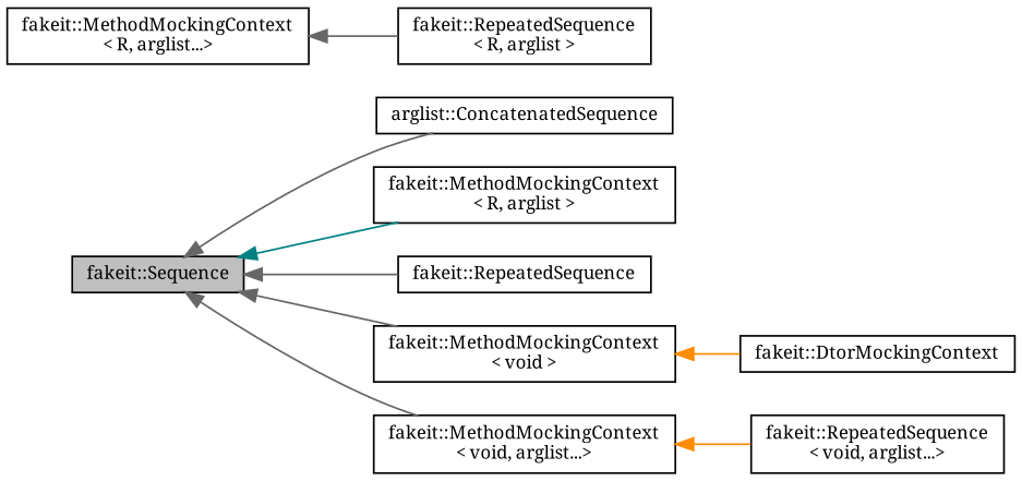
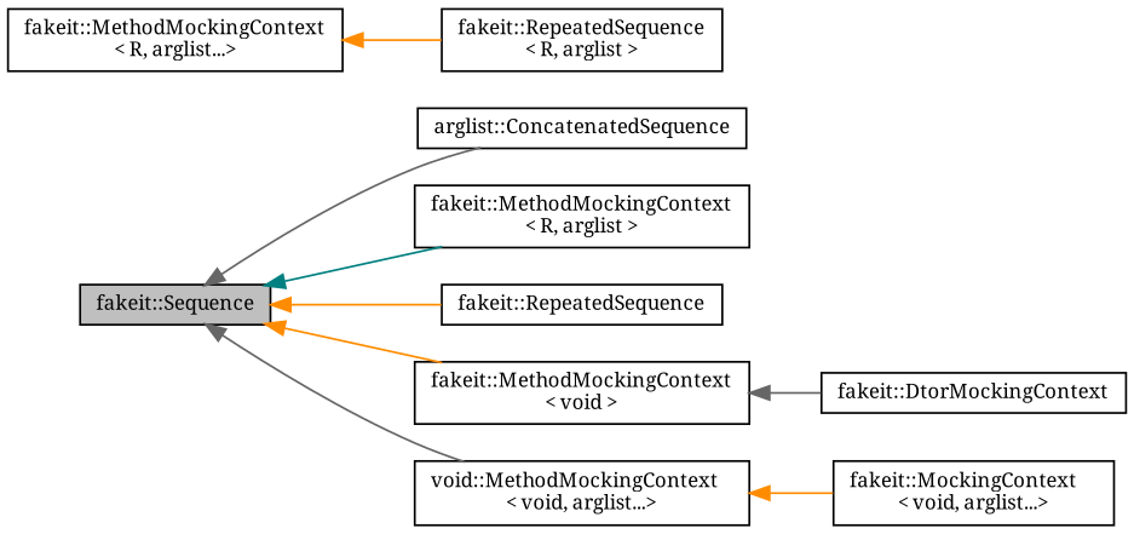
  digraph {
    fontname="Noto Serif"
    rankdir=LR
    node [color=black fillcolor=white fontname="Noto Serif" fontsize=10 shape=record style=filled]
    edge [color=darkorange dir=back fontname="Noto Serif" fontsize=10 labelfontname=Helvetica labelfontsize=10 style=solid]
    n1 [fillcolor=grey75 fontcolor=black height=0.2 label="fakeit::Sequence" width=0.4]
    n2 [height=0.2 label="arglist::ConcatenatedSequence" width=0.4]
    n3 [height=0.2 label="fakeit::MethodMockingContext\l\< R, arglist \>" width=0.4]
    n4 [height=0.2 label="fakeit::RepeatedSequence" width=0.4]
    n5 [height=0.2 label="fakeit::MethodMockingContext\l\< void \>" width=0.4]
-   n6 [height=0.2 label="fakeit::MethodMockingContext\l\< void, arglist...\>" width=0.4]
+   n6 [height=0.2 label="void::MethodMockingContext\l\< void, arglist...\>" width=0.4]
    n7 [height=0.2 label="fakeit::MethodMockingContext\l\< R, arglist...\>" width=0.4]
    n8 [height=0.2 label="fakeit::RepeatedSequence\l\< R, arglist \>" width=0.4]
    n9 [height=0.2 label="fakeit::DtorMockingContext" width=0.4]
-   n10 [height=0.2 label="fakeit::RepeatedSequence\l\< void, arglist...\>" width=0.4]
+   n10 [height=0.2 label="fakeit::MockingContext\l\< void, arglist...\>" width=0.4]
    n1 -> n2 [color=gray40]
    n1 -> n3 [color=teal]
-   n1 -> n4 [color=gray40]
-   n1 -> n5 [color=gray40]
+   n1 -> n4
+   n1 -> n5
    n1 -> n6 [color=gray40]
-   n5 -> n9
+   n5 -> n9 [color=gray40]
    n6 -> n10
-   n7 -> n8 [color=gray40]
+   n7 -> n8
  }
